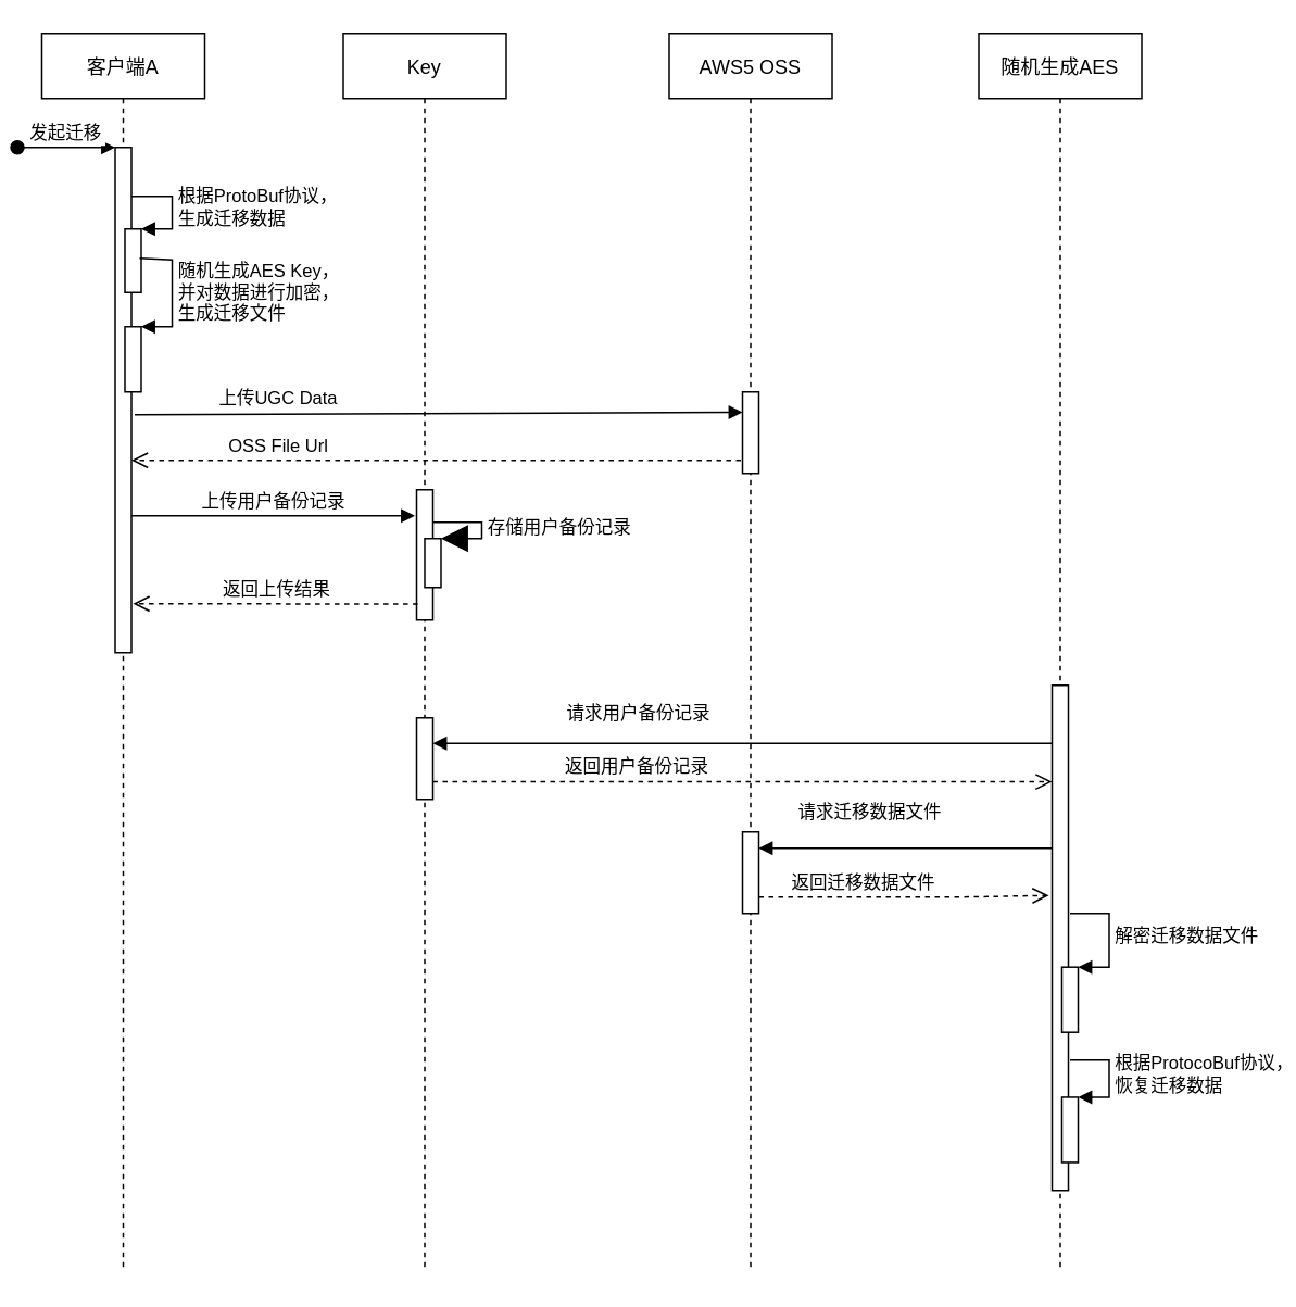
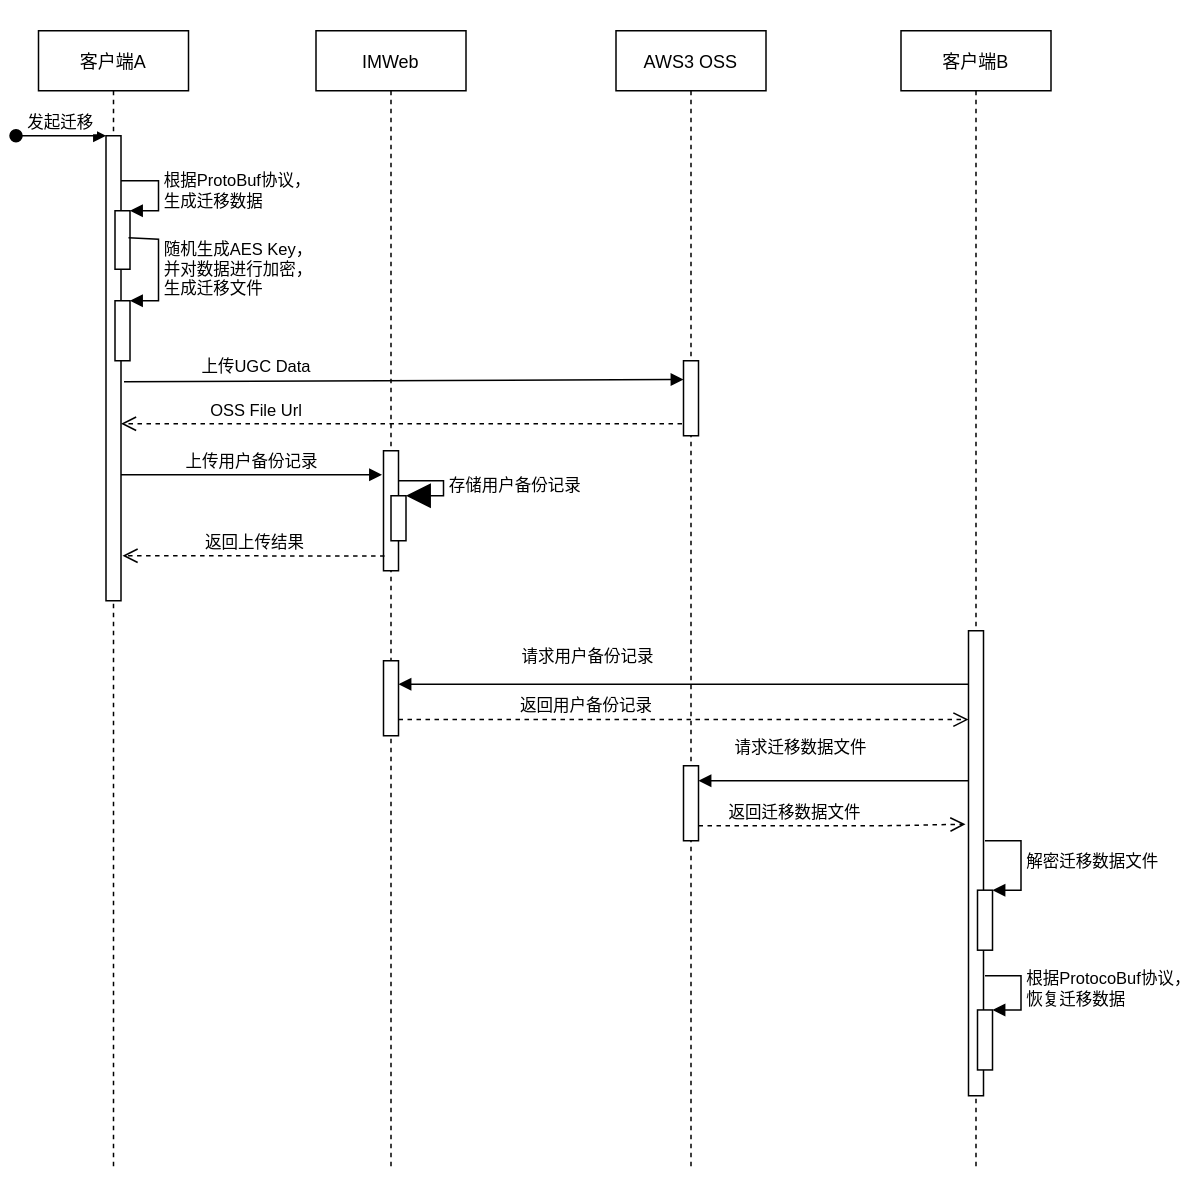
  <mxCell id="0" />
  <mxCell id="1" parent="0" />
  <mxCell id="2" value="客户端A" style="shape=umlLifeline;perimeter=lifelinePerimeter;container=1;collapsible=0;recursiveResize=0;rounded=0;shadow=0;strokeWidth=1;" parent="1" vertex="1"><mxGeometry x="20" y="20" width="100" height="760" as="geometry" /></mxCell>
  <mxCell id="3" value="" style="points=[];perimeter=orthogonalPerimeter;rounded=0;shadow=0;strokeWidth=1;" parent="2" vertex="1"><mxGeometry x="45" y="70" width="10" height="310" as="geometry" /></mxCell>
  <mxCell id="4" value="发起迁移" style="verticalAlign=bottom;startArrow=oval;endArrow=block;startSize=8;shadow=0;strokeWidth=1;" parent="2" target="3" edge="1"><mxGeometry relative="1" as="geometry"><mxPoint x="-15" y="70" as="sourcePoint" /></mxGeometry></mxCell>
  <mxCell id="5" value="" style="html=1;points=[];perimeter=orthogonalPerimeter;" parent="2" vertex="1"><mxGeometry x="51" y="120" width="10" height="39" as="geometry" /></mxCell>
  <mxCell id="6" value="根据ProtoBuf协议，&lt;br&gt;生成迁移数据" style="edgeStyle=orthogonalEdgeStyle;html=1;align=left;spacingLeft=2;endArrow=block;rounded=0;entryX=1;entryY=0;" parent="2" target="5" edge="1"><mxGeometry relative="1" as="geometry"><mxPoint x="55" y="100" as="sourcePoint" /><Array as="points"><mxPoint x="80" y="100" /><mxPoint x="80" y="120" /></Array></mxGeometry></mxCell>
  <mxCell id="7" value="" style="html=1;points=[];perimeter=orthogonalPerimeter;" parent="2" vertex="1"><mxGeometry x="51" y="180" width="10" height="40" as="geometry" /></mxCell>
  <mxCell id="8" value="随机生成AES Key，&lt;br&gt;并对数据进行加密，&lt;br&gt;生成迁移文件" style="edgeStyle=orthogonalEdgeStyle;html=1;align=left;spacingLeft=2;endArrow=block;rounded=0;entryX=1;entryY=0;exitX=0.9;exitY=0.462;exitDx=0;exitDy=0;exitPerimeter=0;" parent="2" source="5" target="7" edge="1"><mxGeometry relative="1" as="geometry"><mxPoint x="160" y="330" as="sourcePoint" /><Array as="points"><mxPoint x="80" y="139" /><mxPoint x="80" y="180" /></Array></mxGeometry></mxCell>
- <mxCell id="9" value="AWS5 OSS" style="shape=umlLifeline;perimeter=lifelinePerimeter;container=1;collapsible=0;recursiveResize=0;rounded=0;shadow=0;strokeWidth=1;" parent="1" vertex="1"><mxGeometry x="405" y="20" width="100" height="760" as="geometry" /></mxCell>
+ <mxCell id="9" value="AWS3 OSS" style="shape=umlLifeline;perimeter=lifelinePerimeter;container=1;collapsible=0;recursiveResize=0;rounded=0;shadow=0;strokeWidth=1;" parent="1" vertex="1"><mxGeometry x="405" y="20" width="100" height="760" as="geometry" /></mxCell>
  <mxCell id="10" value="" style="points=[];perimeter=orthogonalPerimeter;rounded=0;shadow=0;strokeWidth=1;" parent="9" vertex="1"><mxGeometry x="45" y="220" width="10" height="50" as="geometry" /></mxCell>
  <mxCell id="11" value="上传UGC Data" style="html=1;verticalAlign=bottom;endArrow=block;exitX=1.2;exitY=0.529;exitDx=0;exitDy=0;exitPerimeter=0;" parent="9" edge="1" source="3"><mxGeometry x="-0.528" y="1" width="80" relative="1" as="geometry"><mxPoint x="-105" y="233" as="sourcePoint" /><mxPoint x="45" y="232.5" as="targetPoint" /><mxPoint as="offset" /></mxGeometry></mxCell>
  <mxCell id="12" value="" style="points=[];perimeter=orthogonalPerimeter;rounded=0;shadow=0;strokeWidth=1;" parent="9" vertex="1"><mxGeometry x="45" y="490" width="10" height="50" as="geometry" /></mxCell>
- <mxCell id="13" value="随机生成AES" style="shape=umlLifeline;perimeter=lifelinePerimeter;container=1;collapsible=0;recursiveResize=0;rounded=0;shadow=0;strokeWidth=1;" parent="1" vertex="1"><mxGeometry x="595" y="20" width="100" height="760" as="geometry" /></mxCell>
+ <mxCell id="13" value="客户端B" style="shape=umlLifeline;perimeter=lifelinePerimeter;container=1;collapsible=0;recursiveResize=0;rounded=0;shadow=0;strokeWidth=1;" parent="1" vertex="1"><mxGeometry x="595" y="20" width="100" height="760" as="geometry" /></mxCell>
  <mxCell id="14" value="" style="points=[];perimeter=orthogonalPerimeter;rounded=0;shadow=0;strokeWidth=1;" parent="13" vertex="1"><mxGeometry x="45" y="400" width="10" height="310" as="geometry" /></mxCell>
  <mxCell id="15" value="" style="html=1;points=[];perimeter=orthogonalPerimeter;" parent="13" vertex="1"><mxGeometry x="51" y="652.8" width="10" height="40" as="geometry" /></mxCell>
  <mxCell id="16" value="根据ProtocoBuf协议，&lt;br&gt;恢复迁移数据" style="edgeStyle=orthogonalEdgeStyle;html=1;align=left;spacingLeft=2;endArrow=block;rounded=0;entryX=1;entryY=0;strokeColor=default;exitX=0.56;exitY=0.888;exitDx=0;exitDy=0;exitPerimeter=0;" parent="13" target="15" edge="1"><mxGeometry relative="1" as="geometry"><mxPoint x="56" y="630.04" as="sourcePoint" /><Array as="points"><mxPoint x="80" y="629.8" /><mxPoint x="80" y="652.8" /></Array></mxGeometry></mxCell>
  <mxCell id="17" value="" style="html=1;points=[];perimeter=orthogonalPerimeter;" parent="13" vertex="1"><mxGeometry x="51" y="572.96" width="10" height="40" as="geometry" /></mxCell>
  <mxCell id="18" value="解密迁移数据文件" style="edgeStyle=orthogonalEdgeStyle;html=1;align=left;spacingLeft=2;endArrow=block;rounded=0;entryX=1;entryY=0;strokeColor=default;exitX=1.1;exitY=0.659;exitDx=0;exitDy=0;exitPerimeter=0;" parent="13" target="17" edge="1"><mxGeometry relative="1" as="geometry"><mxPoint x="56" y="540.0" as="sourcePoint" /><Array as="points"><mxPoint x="80" y="540.96" /><mxPoint x="80" y="572.96" /></Array></mxGeometry></mxCell>
  <mxCell id="19" value="请求迁移数据文件" style="html=1;verticalAlign=bottom;endArrow=block;strokeColor=default;" parent="13" edge="1" target="12"><mxGeometry x="0.24" y="-13" width="80" relative="1" as="geometry"><mxPoint x="45" y="500" as="sourcePoint" /><mxPoint x="-299" y="500" as="targetPoint" /><mxPoint as="offset" /></mxGeometry></mxCell>
- <mxCell id="20" value="Key" style="shape=umlLifeline;perimeter=lifelinePerimeter;container=1;collapsible=0;recursiveResize=0;rounded=0;shadow=0;strokeWidth=1;" parent="1" vertex="1"><mxGeometry x="205" y="20" width="100" height="760" as="geometry" /></mxCell>
+ <mxCell id="20" value="IMWeb" style="shape=umlLifeline;perimeter=lifelinePerimeter;container=1;collapsible=0;recursiveResize=0;rounded=0;shadow=0;strokeWidth=1;" parent="1" vertex="1"><mxGeometry x="205" y="20" width="100" height="760" as="geometry" /></mxCell>
  <mxCell id="21" value="" style="points=[];perimeter=orthogonalPerimeter;rounded=0;shadow=0;strokeWidth=1;" parent="20" vertex="1"><mxGeometry x="45" y="280" width="10" height="80" as="geometry" /></mxCell>
  <mxCell id="22" value="" style="html=1;points=[];perimeter=orthogonalPerimeter;" parent="20" vertex="1"><mxGeometry x="45" y="420" width="10" height="50" as="geometry" /></mxCell>
  <mxCell id="23" value="" style="html=1;points=[];perimeter=orthogonalPerimeter;hachureGap=4;pointerEvents=0;" vertex="1" parent="20"><mxGeometry x="50" y="310" width="10" height="30" as="geometry" /></mxCell>
  <mxCell id="24" value="存储用户备份记录" style="edgeStyle=orthogonalEdgeStyle;html=1;align=left;spacingLeft=2;endArrow=block;rounded=0;entryX=1;entryY=0;startSize=14;endSize=14;sourcePerimeterSpacing=8;targetPerimeterSpacing=8;" edge="1" target="23" parent="20"><mxGeometry relative="1" as="geometry"><mxPoint x="55" y="300" as="sourcePoint" /><Array as="points"><mxPoint x="85" y="300" /></Array></mxGeometry></mxCell>
  <mxCell id="25" value="OSS File Url" style="html=1;verticalAlign=bottom;endArrow=open;dashed=1;endSize=8;exitX=-0.1;exitY=0.84;exitDx=0;exitDy=0;exitPerimeter=0;" parent="1" source="10" edge="1"><mxGeometry x="0.519" relative="1" as="geometry"><mxPoint x="145" y="380" as="sourcePoint" /><mxPoint x="75" y="282" as="targetPoint" /><mxPoint as="offset" /></mxGeometry></mxCell>
  <mxCell id="26" value="请求用户备份记录" style="html=1;verticalAlign=bottom;endArrow=block;strokeColor=default;exitX=0;exitY=0.115;exitDx=0;exitDy=0;exitPerimeter=0;" parent="1" source="14" target="22" edge="1"><mxGeometry x="0.338" y="-10" width="80" relative="1" as="geometry"><mxPoint x="575" y="451" as="sourcePoint" /><mxPoint x="510" y="440" as="targetPoint" /><mxPoint as="offset" /></mxGeometry></mxCell>
  <mxCell id="27" value="返回用户备份记录" style="html=1;verticalAlign=bottom;endArrow=open;dashed=1;endSize=8;strokeColor=default;entryX=0;entryY=0.104;entryDx=0;entryDy=0;entryPerimeter=0;" parent="1" edge="1"><mxGeometry x="-0.342" relative="1" as="geometry"><mxPoint x="260" y="479.24" as="sourcePoint" /><mxPoint x="640" y="479.24" as="targetPoint" /><mxPoint as="offset" /></mxGeometry></mxCell>
  <mxCell id="28" value="返回迁移数据文件" style="html=1;verticalAlign=bottom;endArrow=open;dashed=1;endSize=8;strokeColor=default;" parent="1" source="12" edge="1"><mxGeometry x="-0.276" relative="1" as="geometry"><mxPoint x="500" y="760" as="sourcePoint" /><mxPoint x="638" y="549" as="targetPoint" /><mxPoint as="offset" /><Array as="points"><mxPoint x="585" y="550" /></Array></mxGeometry></mxCell>
  <mxCell id="29" value="上传用户备份记录" style="html=1;verticalAlign=bottom;endArrow=block;" edge="1" parent="1"><mxGeometry width="80" relative="1" as="geometry"><mxPoint x="75" y="316" as="sourcePoint" /><mxPoint x="249" y="316" as="targetPoint" /></mxGeometry></mxCell>
  <mxCell id="30" value="返回上传结果" style="html=1;verticalAlign=bottom;endArrow=open;dashed=1;endSize=8;sourcePerimeterSpacing=8;targetPerimeterSpacing=8;exitX=0.071;exitY=0.877;exitDx=0;exitDy=0;exitPerimeter=0;" edge="1" parent="1" source="21"><mxGeometry relative="1" as="geometry"><mxPoint x="165" y="360" as="sourcePoint" /><mxPoint x="76" y="370" as="targetPoint" /></mxGeometry></mxCell>
